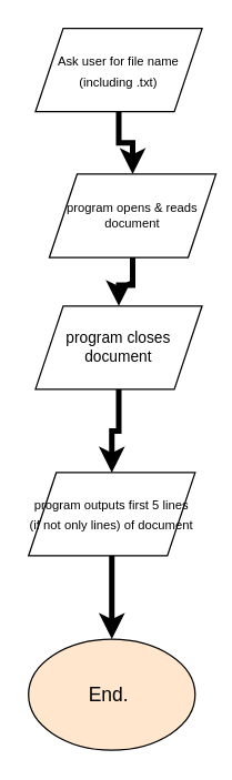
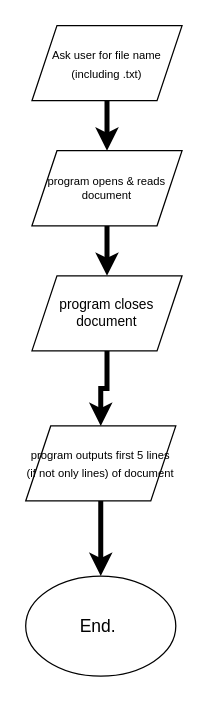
  <mxCell id="0" />
  <mxCell id="1" parent="0" />
  <mxCell id="2" value="" style="edgeStyle=orthogonalEdgeStyle;rounded=0;orthogonalLoop=1;jettySize=auto;html=1;fontSize=14;strokeWidth=4;" edge="1" parent="1" source="3" target="5"><mxGeometry relative="1" as="geometry" /></mxCell>
  <mxCell id="3" value="&lt;font style=&quot;font-size: 9px;&quot;&gt;Ask user for file name (including .txt)&lt;/font&gt;" style="shape=parallelogram;perimeter=parallelogramPerimeter;whiteSpace=wrap;html=1;fixedSize=1;" vertex="1" parent="1"><mxGeometry x="25" y="20" width="120" height="60" as="geometry" /></mxCell>
  <mxCell id="4" value="" style="edgeStyle=orthogonalEdgeStyle;rounded=0;orthogonalLoop=1;jettySize=auto;html=1;fontSize=14;strokeWidth=4;" edge="1" parent="1" source="5" target="7"><mxGeometry relative="1" as="geometry" /></mxCell>
- <mxCell id="5" value="program opens &amp;amp; reads document" style="shape=parallelogram;perimeter=parallelogramPerimeter;whiteSpace=wrap;html=1;fixedSize=1;fontSize=9;" vertex="1" parent="1"><mxGeometry x="35" y="125" width="120" height="60" as="geometry" /></mxCell>
+ <mxCell id="5" value="program opens &amp;amp; reads document" style="shape=parallelogram;perimeter=parallelogramPerimeter;whiteSpace=wrap;html=1;fixedSize=1;fontSize=9;" vertex="1" parent="1"><mxGeometry x="25" y="120" width="120" height="60" as="geometry" /></mxCell>
  <mxCell id="6" value="" style="edgeStyle=orthogonalEdgeStyle;rounded=0;orthogonalLoop=1;jettySize=auto;html=1;fontSize=14;strokeWidth=4;" edge="1" parent="1" source="7" target="9"><mxGeometry relative="1" as="geometry"><Array as="points"><mxPoint x="85" y="310" /><mxPoint x="80" y="310" /></Array></mxGeometry></mxCell>
  <mxCell id="7" value="&lt;font style=&quot;font-size: 11px;&quot;&gt;program closes document&lt;/font&gt;" style="shape=parallelogram;perimeter=parallelogramPerimeter;whiteSpace=wrap;html=1;fixedSize=1;fontSize=9;" vertex="1" parent="1"><mxGeometry x="25" y="220" width="120" height="60" as="geometry" /></mxCell>
  <mxCell id="8" value="" style="edgeStyle=orthogonalEdgeStyle;rounded=0;orthogonalLoop=1;jettySize=auto;html=1;fontSize=14;strokeWidth=4;" edge="1" parent="1" source="9" target="10"><mxGeometry relative="1" as="geometry" /></mxCell>
  <mxCell id="9" value="&lt;font style=&quot;font-size: 9px;&quot;&gt;program outputs first 5 lines (if not only lines) of document&lt;/font&gt;" style="shape=parallelogram;perimeter=parallelogramPerimeter;whiteSpace=wrap;html=1;fixedSize=1;fontSize=11;" vertex="1" parent="1"><mxGeometry x="20" y="340" width="120" height="60" as="geometry" /></mxCell>
- <mxCell id="10" value="&lt;font style=&quot;font-size: 14px;&quot;&gt;End.&amp;nbsp;&lt;/font&gt;" style="ellipse;whiteSpace=wrap;html=1;fontSize=9;fillColor=#ffe6cc;" vertex="1" parent="1"><mxGeometry x="20" y="460" width="120" height="80" as="geometry" /></mxCell>
+ <mxCell id="10" value="&lt;font style=&quot;font-size: 14px;&quot;&gt;End.&amp;nbsp;&lt;/font&gt;" style="ellipse;whiteSpace=wrap;html=1;fontSize=9;" vertex="1" parent="1"><mxGeometry x="20" y="460" width="120" height="80" as="geometry" /></mxCell>
